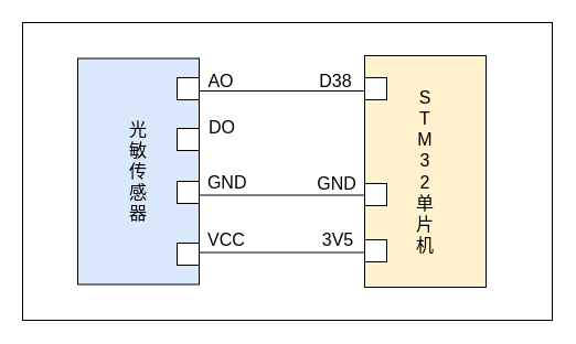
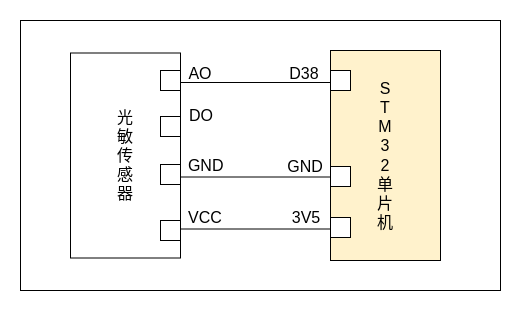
  <mxCell id="0" />
  <mxCell id="1" parent="0" />
  <mxCell id="2" value="" style="rounded=0;whiteSpace=wrap;html=1;" vertex="1" parent="1"><mxGeometry x="20" y="20" width="480" height="270" as="geometry" /></mxCell>
  <mxCell id="3" value="&lt;font style=&quot;font-size: 16px;&quot;&gt;S&lt;/font&gt;&lt;div&gt;&lt;font style=&quot;font-size: 16px;&quot;&gt;T&lt;/font&gt;&lt;/div&gt;&lt;div&gt;&lt;font style=&quot;font-size: 16px;&quot;&gt;M&lt;/font&gt;&lt;/div&gt;&lt;div&gt;&lt;font style=&quot;font-size: 16px;&quot;&gt;3&lt;/font&gt;&lt;/div&gt;&lt;div&gt;&lt;font style=&quot;font-size: 16px;&quot;&gt;2&lt;/font&gt;&lt;/div&gt;&lt;div&gt;&lt;font style=&quot;font-size: 16px;&quot;&gt;单&lt;/font&gt;&lt;/div&gt;&lt;div&gt;&lt;font style=&quot;font-size: 16px;&quot;&gt;片&lt;/font&gt;&lt;/div&gt;&lt;div&gt;&lt;font style=&quot;font-size: 16px;&quot;&gt;机&lt;/font&gt;&lt;/div&gt;" style="rounded=0;whiteSpace=wrap;html=1;fillColor=#fff2cc;" vertex="1" parent="1"><mxGeometry x="330" y="50" width="110" height="210" as="geometry" /></mxCell>
- <mxCell id="4" value="&lt;span style=&quot;font-size: 16px;&quot;&gt;光&lt;/span&gt;&lt;div&gt;&lt;span style=&quot;font-size: 16px;&quot;&gt;敏&lt;/span&gt;&lt;br&gt;&lt;div&gt;&lt;span style=&quot;font-size: 16px;&quot;&gt;传&lt;/span&gt;&lt;/div&gt;&lt;div&gt;&lt;span style=&quot;font-size: 16px;&quot;&gt;感&lt;/span&gt;&lt;/div&gt;&lt;div&gt;&lt;span style=&quot;font-size: 16px;&quot;&gt;器&lt;/span&gt;&lt;/div&gt;&lt;/div&gt;" style="rounded=0;whiteSpace=wrap;html=1;fillColor=#dae8fc;" vertex="1" parent="1"><mxGeometry x="70" y="52.5" width="110" height="205" as="geometry" /></mxCell>
+ <mxCell id="4" value="&lt;span style=&quot;font-size: 16px;&quot;&gt;光&lt;/span&gt;&lt;div&gt;&lt;span style=&quot;font-size: 16px;&quot;&gt;敏&lt;/span&gt;&lt;br&gt;&lt;div&gt;&lt;span style=&quot;font-size: 16px;&quot;&gt;传&lt;/span&gt;&lt;/div&gt;&lt;div&gt;&lt;span style=&quot;font-size: 16px;&quot;&gt;感&lt;/span&gt;&lt;/div&gt;&lt;div&gt;&lt;span style=&quot;font-size: 16px;&quot;&gt;器&lt;/span&gt;&lt;/div&gt;&lt;/div&gt;" style="rounded=0;whiteSpace=wrap;html=1;" vertex="1" parent="1"><mxGeometry x="70" y="52.5" width="110" height="205" as="geometry" /></mxCell>
  <mxCell id="5" value="" style="rounded=0;whiteSpace=wrap;html=1;" vertex="1" parent="1"><mxGeometry x="160" y="116" width="20" height="20" as="geometry" /></mxCell>
  <mxCell id="6" value="" style="rounded=0;whiteSpace=wrap;html=1;direction=south;" vertex="1" parent="1"><mxGeometry x="160" y="164" width="20" height="20" as="geometry" /></mxCell>
  <mxCell id="7" value="" style="rounded=0;whiteSpace=wrap;html=1;" vertex="1" parent="1"><mxGeometry x="160" y="220" width="20" height="20" as="geometry" /></mxCell>
  <mxCell id="8" value="" style="rounded=0;whiteSpace=wrap;html=1;" vertex="1" parent="1"><mxGeometry x="330" y="70" width="20" height="20" as="geometry" /></mxCell>
  <mxCell id="9" value="" style="rounded=0;whiteSpace=wrap;html=1;" vertex="1" parent="1"><mxGeometry x="330" y="166" width="20" height="20" as="geometry" /></mxCell>
  <mxCell id="10" value="" style="rounded=0;whiteSpace=wrap;html=1;" vertex="1" parent="1"><mxGeometry x="330" y="217" width="20" height="20" as="geometry" /></mxCell>
  <mxCell id="11" value="" style="endArrow=none;html=1;rounded=0;exitX=1;exitY=0.5;exitDx=0;exitDy=0;entryX=0;entryY=0.5;entryDx=0;entryDy=0;" edge="1" parent="1"><mxGeometry width="50" height="50" relative="1" as="geometry"><mxPoint x="180" y="176.5" as="sourcePoint" /><mxPoint x="330" y="176.5" as="targetPoint" /></mxGeometry></mxCell>
  <mxCell id="12" value="" style="endArrow=none;html=1;rounded=0;exitX=1;exitY=0.5;exitDx=0;exitDy=0;entryX=0;entryY=0.5;entryDx=0;entryDy=0;" edge="1" parent="1"><mxGeometry width="50" height="50" relative="1" as="geometry"><mxPoint x="180" y="228.5" as="sourcePoint" /><mxPoint x="330" y="228.5" as="targetPoint" /></mxGeometry></mxCell>
  <mxCell id="13" value="&lt;span style=&quot;font-size: 16px;&quot;&gt;AO&lt;/span&gt;" style="text;html=1;align=center;verticalAlign=middle;whiteSpace=wrap;rounded=0;" vertex="1" parent="1"><mxGeometry x="170" y="58" width="60" height="30" as="geometry" /></mxCell>
  <mxCell id="14" value="&lt;font style=&quot;font-size: 16px;&quot;&gt;&amp;nbsp; &amp;nbsp;GND&lt;/font&gt;" style="text;html=1;align=center;verticalAlign=middle;whiteSpace=wrap;rounded=0;" vertex="1" parent="1"><mxGeometry x="169" y="150" width="60" height="30" as="geometry" /></mxCell>
  <mxCell id="15" value="&lt;font style=&quot;font-size: 16px;&quot;&gt;VCC&lt;/font&gt;" style="text;html=1;align=center;verticalAlign=middle;whiteSpace=wrap;rounded=0;" vertex="1" parent="1"><mxGeometry x="175" y="202" width="60" height="30" as="geometry" /></mxCell>
  <mxCell id="16" value="&lt;span style=&quot;font-size: 16px;&quot;&gt;D38&lt;/span&gt;" style="text;html=1;align=center;verticalAlign=middle;whiteSpace=wrap;rounded=0;" vertex="1" parent="1"><mxGeometry x="274" y="58" width="60" height="30" as="geometry" /></mxCell>
  <mxCell id="17" value="&lt;span style=&quot;font-size: 16px;&quot;&gt;GND&lt;/span&gt;" style="text;html=1;align=center;verticalAlign=middle;whiteSpace=wrap;rounded=0;" vertex="1" parent="1"><mxGeometry x="275" y="151" width="60" height="30" as="geometry" /></mxCell>
  <mxCell id="18" value="&lt;span style=&quot;font-size: 16px;&quot;&gt;3V5&lt;/span&gt;" style="text;html=1;align=center;verticalAlign=middle;whiteSpace=wrap;rounded=0;" vertex="1" parent="1"><mxGeometry x="276" y="202" width="60" height="30" as="geometry" /></mxCell>
  <mxCell id="19" value="" style="rounded=0;whiteSpace=wrap;html=1;" vertex="1" parent="1"><mxGeometry x="160" y="70" width="20" height="20" as="geometry" /></mxCell>
  <mxCell id="20" value="&lt;span style=&quot;font-size: 16px;&quot;&gt;DO&lt;/span&gt;" style="text;html=1;align=center;verticalAlign=middle;whiteSpace=wrap;rounded=0;" vertex="1" parent="1"><mxGeometry x="171" y="100" width="60" height="30" as="geometry" /></mxCell>
  <mxCell id="21" value="" style="endArrow=none;html=1;rounded=0;exitX=1;exitY=0.5;exitDx=0;exitDy=0;entryX=0;entryY=0.5;entryDx=0;entryDy=0;" edge="1" parent="1"><mxGeometry width="50" height="50" relative="1" as="geometry"><mxPoint x="180" y="82" as="sourcePoint" /><mxPoint x="330" y="82" as="targetPoint" /></mxGeometry></mxCell>
